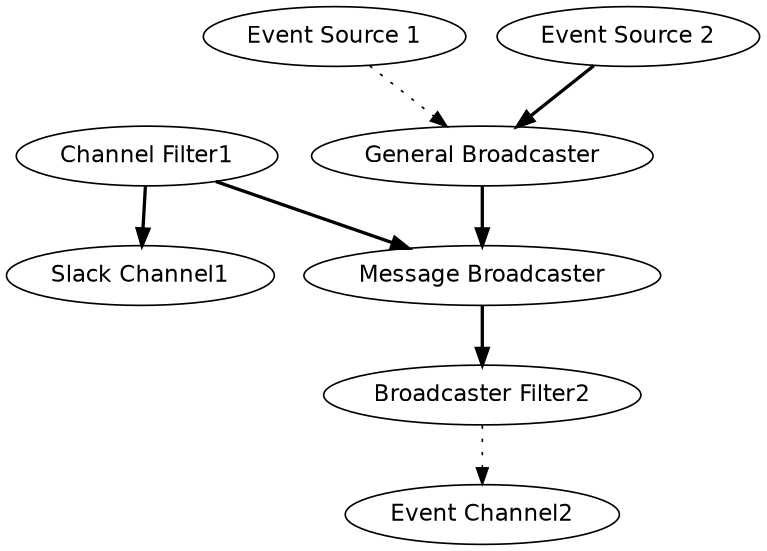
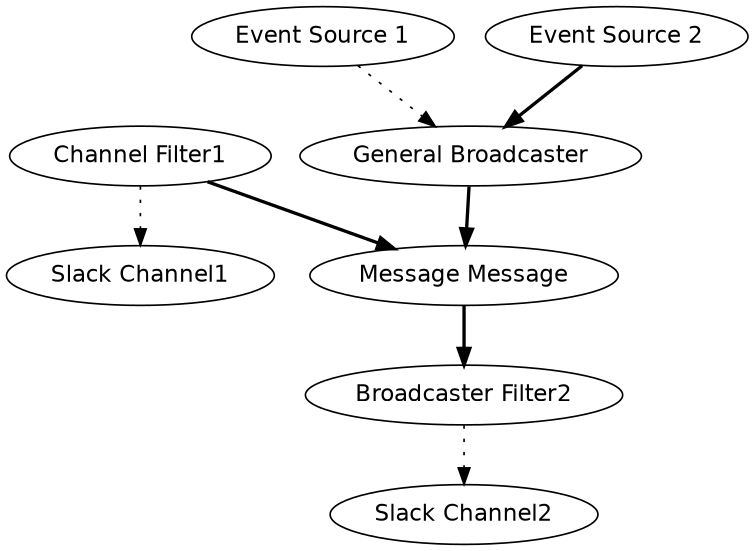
  digraph {
    fontname="DejaVu Sans"
    node [fontname="DejaVu Sans"]
    edge [fontname="DejaVu Sans" style=bold]
    "Channel Filter1"
    "Slack Channel1"
-   "Message Broadcaster"
+   "Message Broadcaster" [label="Message Message"]
    n4 [label="Broadcaster Filter2"]
-   "Slack Channel2" [label="Event Channel2"]
+   "Slack Channel2"
    n6 [label="General Broadcaster"]
    "Event Source 1"
    "Event Source 2"
-   "Channel Filter1" -> "Slack Channel1"
+   "Channel Filter1" -> "Slack Channel1" [style=dotted]
    "Channel Filter1" -> "Message Broadcaster"
    "Message Broadcaster" -> n4
    n4 -> "Slack Channel2" [style=dotted]
    n6 -> "Message Broadcaster"
    "Event Source 1" -> n6 [style=dotted]
    "Event Source 2" -> n6
  }
